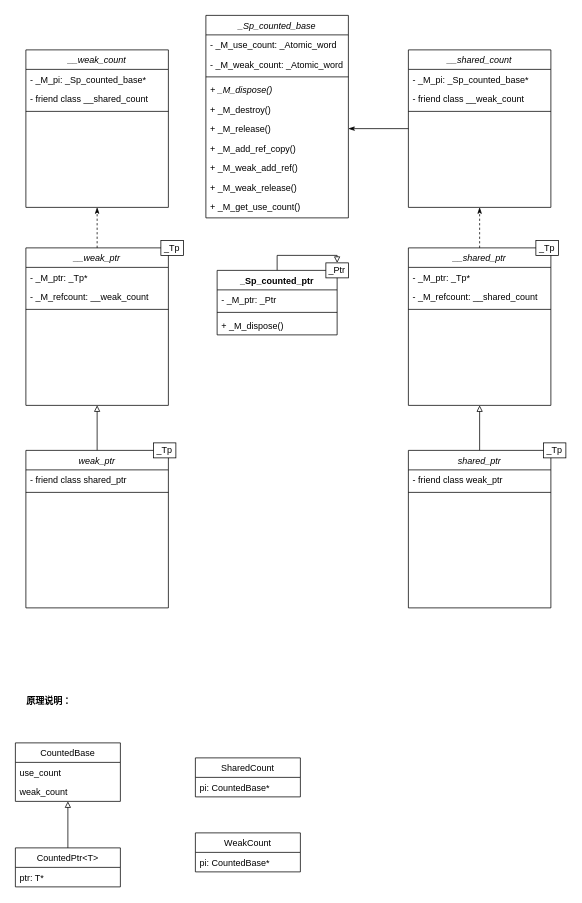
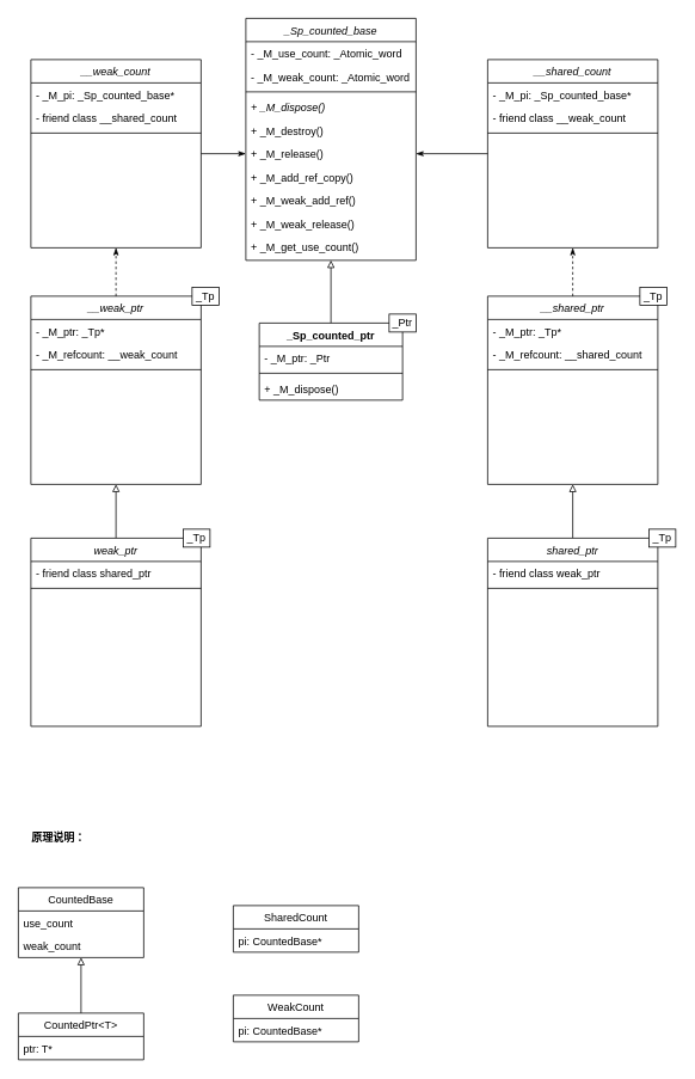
  <mxCell id="0" />
  <mxCell id="1" parent="0" />
  <mxCell id="2" value="_Sp_counted_base" style="swimlane;fontStyle=2;align=center;verticalAlign=top;childLayout=stackLayout;horizontal=1;startSize=26;horizontalStack=0;resizeParent=1;resizeLast=0;collapsible=1;marginBottom=0;rounded=0;shadow=0;strokeWidth=1;" parent="1" vertex="1"><mxGeometry x="274" y="20" width="190" height="270" as="geometry"><mxRectangle x="220" y="120" width="160" height="26" as="alternateBounds" /></mxGeometry></mxCell>
  <mxCell id="3" value="- _M_use_count: _Atomic_word" style="text;align=left;verticalAlign=top;spacingLeft=4;spacingRight=4;overflow=hidden;rotatable=0;points=[[0,0.5],[1,0.5]];portConstraint=eastwest;" parent="2" vertex="1"><mxGeometry y="26" width="190" height="26" as="geometry" /></mxCell>
  <mxCell id="4" value="- _M_weak_count: _Atomic_word" style="text;align=left;verticalAlign=top;spacingLeft=4;spacingRight=4;overflow=hidden;rotatable=0;points=[[0,0.5],[1,0.5]];portConstraint=eastwest;rounded=0;shadow=0;html=0;" parent="2" vertex="1"><mxGeometry y="52" width="190" height="26" as="geometry" /></mxCell>
  <mxCell id="5" value="" style="line;html=1;strokeWidth=1;align=left;verticalAlign=middle;spacingTop=-1;spacingLeft=3;spacingRight=3;rotatable=0;labelPosition=right;points=[];portConstraint=eastwest;" parent="2" vertex="1"><mxGeometry y="78" width="190" height="8" as="geometry" /></mxCell>
  <mxCell id="6" value="+ _M_dispose()" style="text;align=left;verticalAlign=top;spacingLeft=4;spacingRight=4;overflow=hidden;rotatable=0;points=[[0,0.5],[1,0.5]];portConstraint=eastwest;fontStyle=2" parent="2" vertex="1"><mxGeometry y="86" width="190" height="26" as="geometry" /></mxCell>
  <mxCell id="7" value="+ _M_destroy()" style="text;align=left;verticalAlign=top;spacingLeft=4;spacingRight=4;overflow=hidden;rotatable=0;points=[[0,0.5],[1,0.5]];portConstraint=eastwest;rounded=0;shadow=0;html=0;" parent="2" vertex="1"><mxGeometry y="112" width="190" height="26" as="geometry" /></mxCell>
  <mxCell id="8" value="+ _M_release() " style="text;align=left;verticalAlign=top;spacingLeft=4;spacingRight=4;overflow=hidden;rotatable=0;points=[[0,0.5],[1,0.5]];portConstraint=eastwest;rounded=0;shadow=0;html=0;" parent="2" vertex="1"><mxGeometry y="138" width="190" height="26" as="geometry" /></mxCell>
  <mxCell id="9" value="+ _M_add_ref_copy()" style="text;align=left;verticalAlign=top;spacingLeft=4;spacingRight=4;overflow=hidden;rotatable=0;points=[[0,0.5],[1,0.5]];portConstraint=eastwest;rounded=0;shadow=0;html=0;" parent="2" vertex="1"><mxGeometry y="164" width="190" height="26" as="geometry" /></mxCell>
  <mxCell id="10" value="+ _M_weak_add_ref()" style="text;align=left;verticalAlign=top;spacingLeft=4;spacingRight=4;overflow=hidden;rotatable=0;points=[[0,0.5],[1,0.5]];portConstraint=eastwest;rounded=0;shadow=0;html=0;" parent="2" vertex="1"><mxGeometry y="190" width="190" height="26" as="geometry" /></mxCell>
  <mxCell id="11" value="+ _M_weak_release()" style="text;align=left;verticalAlign=top;spacingLeft=4;spacingRight=4;overflow=hidden;rotatable=0;points=[[0,0.5],[1,0.5]];portConstraint=eastwest;rounded=0;shadow=0;html=0;" parent="2" vertex="1"><mxGeometry y="216" width="190" height="26" as="geometry" /></mxCell>
  <mxCell id="12" value="+ _M_get_use_count()" style="text;align=left;verticalAlign=top;spacingLeft=4;spacingRight=4;overflow=hidden;rotatable=0;points=[[0,0.5],[1,0.5]];portConstraint=eastwest;rounded=0;shadow=0;html=0;" parent="2" vertex="1"><mxGeometry y="242" width="190" height="26" as="geometry" /></mxCell>
- <mxCell id="13" style="edgeStyle=orthogonalEdgeStyle;rounded=0;orthogonalLoop=1;jettySize=auto;html=1;exitX=0.5;exitY=0;exitDx=0;exitDy=0;endArrow=block;endFill=0;" parent="1" source="14" target="18" edge="1"><mxGeometry relative="1" as="geometry"><mxPoint x="574" y="310" as="targetPoint" /></mxGeometry></mxCell>
+ <mxCell id="13" style="edgeStyle=orthogonalEdgeStyle;rounded=0;orthogonalLoop=1;jettySize=auto;html=1;exitX=0.5;exitY=0;exitDx=0;exitDy=0;entryX=0.5;entryY=1;entryDx=0;entryDy=0;endArrow=block;endFill=0;" parent="1" source="14" target="2" edge="1"><mxGeometry relative="1" as="geometry"><mxPoint x="574" y="310" as="targetPoint" /></mxGeometry></mxCell>
  <mxCell id="14" value="_Sp_counted_ptr" style="swimlane;fontStyle=1;align=center;verticalAlign=top;childLayout=stackLayout;horizontal=1;startSize=26;horizontalStack=0;resizeParent=1;resizeParentMax=0;resizeLast=0;collapsible=1;marginBottom=0;" parent="1" vertex="1"><mxGeometry x="289" y="360" width="160" height="86" as="geometry" /></mxCell>
  <mxCell id="15" value="- _M_ptr: _Ptr" style="text;strokeColor=none;fillColor=none;align=left;verticalAlign=top;spacingLeft=4;spacingRight=4;overflow=hidden;rotatable=0;points=[[0,0.5],[1,0.5]];portConstraint=eastwest;" parent="14" vertex="1"><mxGeometry y="26" width="160" height="26" as="geometry" /></mxCell>
  <mxCell id="16" value="" style="line;strokeWidth=1;fillColor=none;align=left;verticalAlign=middle;spacingTop=-1;spacingLeft=3;spacingRight=3;rotatable=0;labelPosition=right;points=[];portConstraint=eastwest;" parent="14" vertex="1"><mxGeometry y="52" width="160" height="8" as="geometry" /></mxCell>
  <mxCell id="17" value="+ _M_dispose()" style="text;strokeColor=none;fillColor=none;align=left;verticalAlign=top;spacingLeft=4;spacingRight=4;overflow=hidden;rotatable=0;points=[[0,0.5],[1,0.5]];portConstraint=eastwest;" parent="14" vertex="1"><mxGeometry y="60" width="160" height="26" as="geometry" /></mxCell>
  <mxCell id="18" value="_Ptr" style="rounded=0;whiteSpace=wrap;html=1;" parent="1" vertex="1"><mxGeometry x="434" y="350" width="30" height="20" as="geometry" /></mxCell>
  <mxCell id="19" value="__shared_count" style="swimlane;fontStyle=2;align=center;verticalAlign=top;childLayout=stackLayout;horizontal=1;startSize=26;horizontalStack=0;resizeParent=1;resizeLast=0;collapsible=1;marginBottom=0;rounded=0;shadow=0;strokeWidth=1;" parent="1" vertex="1"><mxGeometry x="544" y="66" width="190" height="210" as="geometry"><mxRectangle x="220" y="120" width="160" height="26" as="alternateBounds" /></mxGeometry></mxCell>
  <mxCell id="20" value="- _M_pi: _Sp_counted_base*" style="text;align=left;verticalAlign=top;spacingLeft=4;spacingRight=4;overflow=hidden;rotatable=0;points=[[0,0.5],[1,0.5]];portConstraint=eastwest;" parent="19" vertex="1"><mxGeometry y="26" width="190" height="26" as="geometry" /></mxCell>
  <mxCell id="21" value="- friend class __weak_count" style="text;align=left;verticalAlign=top;spacingLeft=4;spacingRight=4;overflow=hidden;rotatable=0;points=[[0,0.5],[1,0.5]];portConstraint=eastwest;" parent="19" vertex="1"><mxGeometry y="52" width="190" height="26" as="geometry" /></mxCell>
  <mxCell id="22" value="" style="line;html=1;strokeWidth=1;align=left;verticalAlign=middle;spacingTop=-1;spacingLeft=3;spacingRight=3;rotatable=0;labelPosition=right;points=[];portConstraint=eastwest;" parent="19" vertex="1"><mxGeometry y="78" width="190" height="8" as="geometry" /></mxCell>
  <mxCell id="23" style="edgeStyle=none;rounded=0;orthogonalLoop=1;jettySize=auto;html=1;entryX=1;entryY=0.5;entryDx=0;entryDy=0;endArrow=classicThin;endFill=1;exitX=0;exitY=0.5;exitDx=0;exitDy=0;" parent="1" source="19" target="8" edge="1"><mxGeometry relative="1" as="geometry"><mxPoint x="544" y="160" as="sourcePoint" /></mxGeometry></mxCell>
+ <mxCell id="24" style="edgeStyle=none;rounded=0;orthogonalLoop=1;jettySize=auto;html=1;endArrow=classicThin;endFill=1;entryX=0;entryY=0.5;entryDx=0;entryDy=0;exitX=1;exitY=0.5;exitDx=0;exitDy=0;" parent="1" source="25" target="8" edge="1"><mxGeometry relative="1" as="geometry"><mxPoint x="254" y="185" as="targetPoint" /></mxGeometry></mxCell>
  <mxCell id="25" value="__weak_count" style="swimlane;fontStyle=2;align=center;verticalAlign=top;childLayout=stackLayout;horizontal=1;startSize=26;horizontalStack=0;resizeParent=1;resizeLast=0;collapsible=1;marginBottom=0;rounded=0;shadow=0;strokeWidth=1;" parent="1" vertex="1"><mxGeometry x="34" y="66" width="190" height="210" as="geometry"><mxRectangle x="220" y="120" width="160" height="26" as="alternateBounds" /></mxGeometry></mxCell>
  <mxCell id="26" value="- _M_pi: _Sp_counted_base*" style="text;align=left;verticalAlign=top;spacingLeft=4;spacingRight=4;overflow=hidden;rotatable=0;points=[[0,0.5],[1,0.5]];portConstraint=eastwest;" parent="25" vertex="1"><mxGeometry y="26" width="190" height="26" as="geometry" /></mxCell>
  <mxCell id="27" value="- friend class __shared_count" style="text;align=left;verticalAlign=top;spacingLeft=4;spacingRight=4;overflow=hidden;rotatable=0;points=[[0,0.5],[1,0.5]];portConstraint=eastwest;" parent="25" vertex="1"><mxGeometry y="52" width="190" height="26" as="geometry" /></mxCell>
  <mxCell id="28" value="" style="line;html=1;strokeWidth=1;align=left;verticalAlign=middle;spacingTop=-1;spacingLeft=3;spacingRight=3;rotatable=0;labelPosition=right;points=[];portConstraint=eastwest;" parent="25" vertex="1"><mxGeometry y="78" width="190" height="8" as="geometry" /></mxCell>
  <mxCell id="29" style="edgeStyle=none;rounded=0;orthogonalLoop=1;jettySize=auto;html=1;entryX=0.5;entryY=1;entryDx=0;entryDy=0;endArrow=classicThin;endFill=1;dashed=1;" parent="1" source="30" target="19" edge="1"><mxGeometry relative="1" as="geometry" /></mxCell>
  <mxCell id="30" value="__shared_ptr" style="swimlane;fontStyle=2;align=center;verticalAlign=top;childLayout=stackLayout;horizontal=1;startSize=26;horizontalStack=0;resizeParent=1;resizeLast=0;collapsible=1;marginBottom=0;rounded=0;shadow=0;strokeWidth=1;" parent="1" vertex="1"><mxGeometry x="544" y="330" width="190" height="210" as="geometry"><mxRectangle x="220" y="120" width="160" height="26" as="alternateBounds" /></mxGeometry></mxCell>
  <mxCell id="31" value="- _M_ptr: _Tp*" style="text;align=left;verticalAlign=top;spacingLeft=4;spacingRight=4;overflow=hidden;rotatable=0;points=[[0,0.5],[1,0.5]];portConstraint=eastwest;" parent="30" vertex="1"><mxGeometry y="26" width="190" height="26" as="geometry" /></mxCell>
  <mxCell id="32" value="- _M_refcount: __shared_count" style="text;align=left;verticalAlign=top;spacingLeft=4;spacingRight=4;overflow=hidden;rotatable=0;points=[[0,0.5],[1,0.5]];portConstraint=eastwest;" parent="30" vertex="1"><mxGeometry y="52" width="190" height="26" as="geometry" /></mxCell>
  <mxCell id="33" value="" style="line;html=1;strokeWidth=1;align=left;verticalAlign=middle;spacingTop=-1;spacingLeft=3;spacingRight=3;rotatable=0;labelPosition=right;points=[];portConstraint=eastwest;" parent="30" vertex="1"><mxGeometry y="78" width="190" height="8" as="geometry" /></mxCell>
  <mxCell id="34" style="edgeStyle=none;rounded=0;orthogonalLoop=1;jettySize=auto;html=1;entryX=0.5;entryY=1;entryDx=0;entryDy=0;dashed=1;endArrow=classicThin;endFill=1;" parent="1" source="35" target="25" edge="1"><mxGeometry relative="1" as="geometry" /></mxCell>
  <mxCell id="35" value="__weak_ptr" style="swimlane;fontStyle=2;align=center;verticalAlign=top;childLayout=stackLayout;horizontal=1;startSize=26;horizontalStack=0;resizeParent=1;resizeLast=0;collapsible=1;marginBottom=0;rounded=0;shadow=0;strokeWidth=1;" parent="1" vertex="1"><mxGeometry x="34" y="330" width="190" height="210" as="geometry"><mxRectangle x="220" y="120" width="160" height="26" as="alternateBounds" /></mxGeometry></mxCell>
  <mxCell id="36" value="- _M_ptr: _Tp*" style="text;align=left;verticalAlign=top;spacingLeft=4;spacingRight=4;overflow=hidden;rotatable=0;points=[[0,0.5],[1,0.5]];portConstraint=eastwest;" parent="35" vertex="1"><mxGeometry y="26" width="190" height="26" as="geometry" /></mxCell>
  <mxCell id="37" value="- _M_refcount: __weak_count" style="text;align=left;verticalAlign=top;spacingLeft=4;spacingRight=4;overflow=hidden;rotatable=0;points=[[0,0.5],[1,0.5]];portConstraint=eastwest;" parent="35" vertex="1"><mxGeometry y="52" width="190" height="26" as="geometry" /></mxCell>
  <mxCell id="38" value="" style="line;html=1;strokeWidth=1;align=left;verticalAlign=middle;spacingTop=-1;spacingLeft=3;spacingRight=3;rotatable=0;labelPosition=right;points=[];portConstraint=eastwest;" parent="35" vertex="1"><mxGeometry y="78" width="190" height="8" as="geometry" /></mxCell>
  <mxCell id="39" style="edgeStyle=none;rounded=0;orthogonalLoop=1;jettySize=auto;html=1;exitX=0.5;exitY=0;exitDx=0;exitDy=0;entryX=0.5;entryY=1;entryDx=0;entryDy=0;endArrow=block;endFill=0;" parent="1" source="40" target="35" edge="1"><mxGeometry relative="1" as="geometry" /></mxCell>
  <mxCell id="40" value="weak_ptr" style="swimlane;fontStyle=2;align=center;verticalAlign=top;childLayout=stackLayout;horizontal=1;startSize=26;horizontalStack=0;resizeParent=1;resizeLast=0;collapsible=1;marginBottom=0;rounded=0;shadow=0;strokeWidth=1;" parent="1" vertex="1"><mxGeometry x="34" y="600" width="190" height="210" as="geometry"><mxRectangle x="220" y="120" width="160" height="26" as="alternateBounds" /></mxGeometry></mxCell>
  <mxCell id="41" value="- friend class shared_ptr" style="text;align=left;verticalAlign=top;spacingLeft=4;spacingRight=4;overflow=hidden;rotatable=0;points=[[0,0.5],[1,0.5]];portConstraint=eastwest;" parent="40" vertex="1"><mxGeometry y="26" width="190" height="26" as="geometry" /></mxCell>
  <mxCell id="42" value="" style="line;html=1;strokeWidth=1;align=left;verticalAlign=middle;spacingTop=-1;spacingLeft=3;spacingRight=3;rotatable=0;labelPosition=right;points=[];portConstraint=eastwest;" parent="40" vertex="1"><mxGeometry y="52" width="190" height="8" as="geometry" /></mxCell>
  <mxCell id="43" style="edgeStyle=none;rounded=0;orthogonalLoop=1;jettySize=auto;html=1;exitX=0.5;exitY=0;exitDx=0;exitDy=0;entryX=0.5;entryY=1;entryDx=0;entryDy=0;endArrow=block;endFill=0;" parent="1" source="44" target="30" edge="1"><mxGeometry relative="1" as="geometry" /></mxCell>
  <mxCell id="44" value="shared_ptr" style="swimlane;fontStyle=2;align=center;verticalAlign=top;childLayout=stackLayout;horizontal=1;startSize=26;horizontalStack=0;resizeParent=1;resizeLast=0;collapsible=1;marginBottom=0;rounded=0;shadow=0;strokeWidth=1;" parent="1" vertex="1"><mxGeometry x="544" y="600" width="190" height="210" as="geometry"><mxRectangle x="220" y="120" width="160" height="26" as="alternateBounds" /></mxGeometry></mxCell>
  <mxCell id="45" value="- friend class weak_ptr" style="text;align=left;verticalAlign=top;spacingLeft=4;spacingRight=4;overflow=hidden;rotatable=0;points=[[0,0.5],[1,0.5]];portConstraint=eastwest;" parent="44" vertex="1"><mxGeometry y="26" width="190" height="26" as="geometry" /></mxCell>
  <mxCell id="46" value="" style="line;html=1;strokeWidth=1;align=left;verticalAlign=middle;spacingTop=-1;spacingLeft=3;spacingRight=3;rotatable=0;labelPosition=right;points=[];portConstraint=eastwest;" parent="44" vertex="1"><mxGeometry y="52" width="190" height="8" as="geometry" /></mxCell>
  <mxCell id="47" value="_Tp" style="rounded=0;whiteSpace=wrap;html=1;" parent="1" vertex="1"><mxGeometry x="204" y="590" width="30" height="20" as="geometry" /></mxCell>
  <mxCell id="48" value="_Tp" style="rounded=0;whiteSpace=wrap;html=1;" parent="1" vertex="1"><mxGeometry x="724" y="590" width="30" height="20" as="geometry" /></mxCell>
  <mxCell id="49" value="_Tp" style="rounded=0;whiteSpace=wrap;html=1;" parent="1" vertex="1"><mxGeometry x="714" y="320" width="30" height="20" as="geometry" /></mxCell>
  <mxCell id="50" value="_Tp" style="rounded=0;whiteSpace=wrap;html=1;" parent="1" vertex="1"><mxGeometry x="214" y="320" width="30" height="20" as="geometry" /></mxCell>
  <mxCell id="51" value="" style="edgeStyle=orthogonalEdgeStyle;rounded=0;orthogonalLoop=1;jettySize=auto;html=1;endArrow=none;endFill=0;startArrow=block;startFill=0;" edge="1" parent="1" source="52" target="56"><mxGeometry relative="1" as="geometry" /></mxCell>
  <mxCell id="52" value="CountedBase" style="swimlane;fontStyle=0;childLayout=stackLayout;horizontal=1;startSize=26;fillColor=none;horizontalStack=0;resizeParent=1;resizeParentMax=0;resizeLast=0;collapsible=1;marginBottom=0;" vertex="1" parent="1"><mxGeometry x="20" y="990" width="140" height="78" as="geometry" /></mxCell>
  <mxCell id="53" value="use_count" style="text;strokeColor=none;fillColor=none;align=left;verticalAlign=top;spacingLeft=4;spacingRight=4;overflow=hidden;rotatable=0;points=[[0,0.5],[1,0.5]];portConstraint=eastwest;" vertex="1" parent="52"><mxGeometry y="26" width="140" height="26" as="geometry" /></mxCell>
  <mxCell id="54" value="weak_count" style="text;strokeColor=none;fillColor=none;align=left;verticalAlign=top;spacingLeft=4;spacingRight=4;overflow=hidden;rotatable=0;points=[[0,0.5],[1,0.5]];portConstraint=eastwest;" vertex="1" parent="52"><mxGeometry y="52" width="140" height="26" as="geometry" /></mxCell>
  <mxCell id="55" value="原理说明：" style="text;align=center;fontStyle=1;verticalAlign=middle;spacingLeft=3;spacingRight=3;strokeColor=none;rotatable=0;points=[[0,0.5],[1,0.5]];portConstraint=eastwest;" vertex="1" parent="1"><mxGeometry x="25" y="920" width="80" height="26" as="geometry" /></mxCell>
  <mxCell id="56" value="CountedPtr&lt;T&gt;" style="swimlane;fontStyle=0;childLayout=stackLayout;horizontal=1;startSize=26;fillColor=none;horizontalStack=0;resizeParent=1;resizeParentMax=0;resizeLast=0;collapsible=1;marginBottom=0;" vertex="1" parent="1"><mxGeometry x="20" y="1130" width="140" height="52" as="geometry" /></mxCell>
  <mxCell id="57" value="ptr: T*" style="text;strokeColor=none;fillColor=none;align=left;verticalAlign=top;spacingLeft=4;spacingRight=4;overflow=hidden;rotatable=0;points=[[0,0.5],[1,0.5]];portConstraint=eastwest;" vertex="1" parent="56"><mxGeometry y="26" width="140" height="26" as="geometry" /></mxCell>
  <mxCell id="58" value="SharedCount" style="swimlane;fontStyle=0;childLayout=stackLayout;horizontal=1;startSize=26;fillColor=none;horizontalStack=0;resizeParent=1;resizeParentMax=0;resizeLast=0;collapsible=1;marginBottom=0;" vertex="1" parent="1"><mxGeometry x="260" y="1010" width="140" height="52" as="geometry" /></mxCell>
  <mxCell id="59" value="pi: CountedBase*" style="text;strokeColor=none;fillColor=none;align=left;verticalAlign=top;spacingLeft=4;spacingRight=4;overflow=hidden;rotatable=0;points=[[0,0.5],[1,0.5]];portConstraint=eastwest;" vertex="1" parent="58"><mxGeometry y="26" width="140" height="26" as="geometry" /></mxCell>
  <mxCell id="60" value="WeakCount" style="swimlane;fontStyle=0;childLayout=stackLayout;horizontal=1;startSize=26;fillColor=none;horizontalStack=0;resizeParent=1;resizeParentMax=0;resizeLast=0;collapsible=1;marginBottom=0;" vertex="1" parent="1"><mxGeometry x="260" y="1110" width="140" height="52" as="geometry" /></mxCell>
  <mxCell id="61" value="pi: CountedBase*" style="text;strokeColor=none;fillColor=none;align=left;verticalAlign=top;spacingLeft=4;spacingRight=4;overflow=hidden;rotatable=0;points=[[0,0.5],[1,0.5]];portConstraint=eastwest;" vertex="1" parent="60"><mxGeometry y="26" width="140" height="26" as="geometry" /></mxCell>
